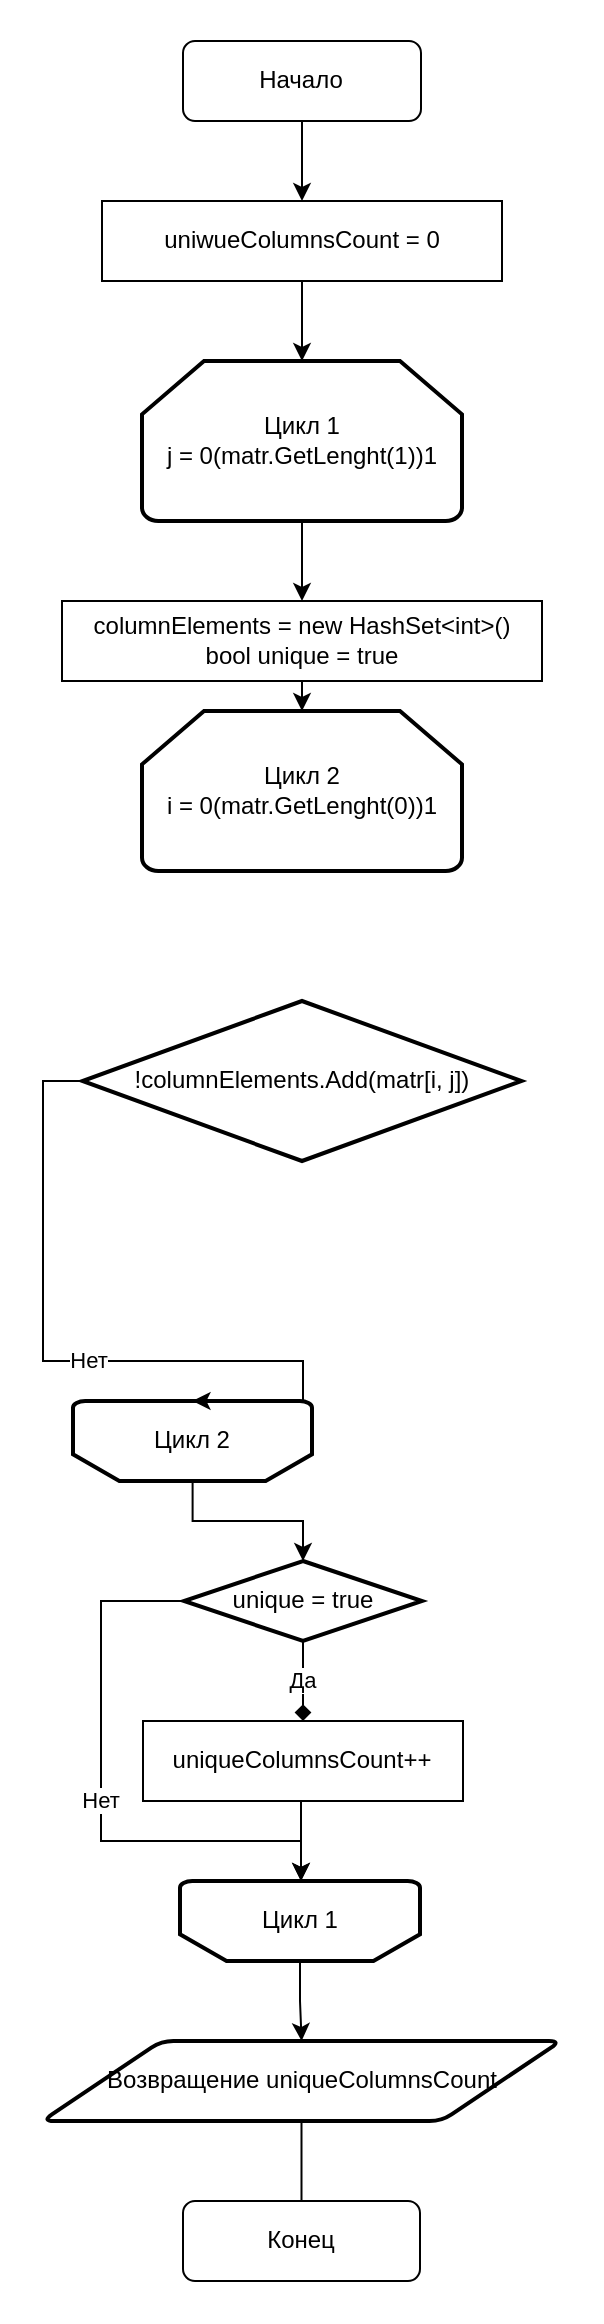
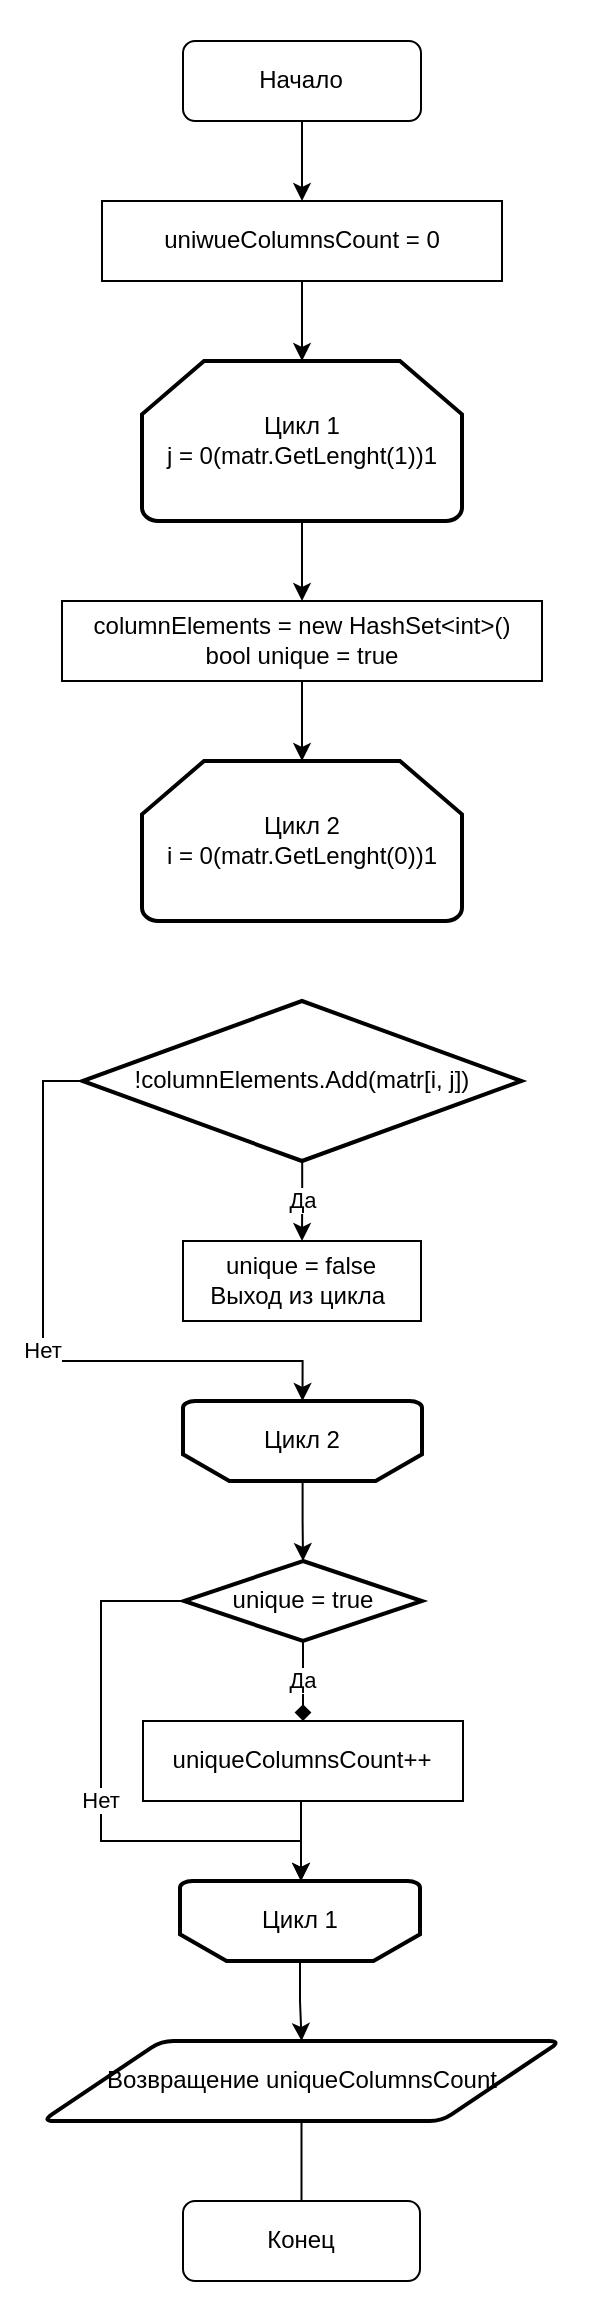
  <mxCell id="0" />
  <mxCell id="1" parent="0" />
  <mxCell id="2" style="edgeStyle=orthogonalEdgeStyle;rounded=0;orthogonalLoop=1;jettySize=auto;html=1;exitX=0.5;exitY=1;exitDx=0;exitDy=0;entryX=0.5;entryY=0;entryDx=0;entryDy=0;" edge="1" parent="1" source="3" target="4"><mxGeometry relative="1" as="geometry" /></mxCell>
  <mxCell id="3" value="Начало" style="rounded=1;whiteSpace=wrap;html=1;" vertex="1" parent="1"><mxGeometry x="91" y="20" width="119" height="40" as="geometry" /></mxCell>
  <mxCell id="4" value="uniwueColumnsCount = 0" style="rounded=0;whiteSpace=wrap;html=1;" vertex="1" parent="1"><mxGeometry x="50.5" y="100" width="200" height="40" as="geometry" /></mxCell>
  <mxCell id="5" value="" style="edgeStyle=orthogonalEdgeStyle;rounded=0;orthogonalLoop=1;jettySize=auto;html=1;" edge="1" parent="1" source="6" target="8"><mxGeometry relative="1" as="geometry" /></mxCell>
  <mxCell id="6" value="Цикл 1&lt;div&gt;j = 0(matr.GetLenght(1))1&lt;/div&gt;" style="strokeWidth=2;html=1;shape=mxgraph.flowchart.loop_limit;whiteSpace=wrap;" vertex="1" parent="1"><mxGeometry x="70.5" y="180" width="160" height="80" as="geometry" /></mxCell>
  <mxCell id="7" value="" style="edgeStyle=orthogonalEdgeStyle;rounded=0;orthogonalLoop=1;jettySize=auto;html=1;" edge="1" parent="1" source="8" target="9"><mxGeometry relative="1" as="geometry" /></mxCell>
  <mxCell id="8" value="columnElements = new HashSet&amp;lt;int&amp;gt;()&lt;div&gt;bool unique = true&lt;/div&gt;" style="rounded=0;whiteSpace=wrap;html=1;" vertex="1" parent="1"><mxGeometry x="30.5" y="300" width="240" height="40" as="geometry" /></mxCell>
- <mxCell id="9" value="Цикл 2&lt;div&gt;i = 0(&lt;span style=&quot;background-color: initial;&quot;&gt;matr.GetLenght(0))1&lt;/span&gt;&lt;/div&gt;" style="strokeWidth=2;html=1;shape=mxgraph.flowchart.loop_limit;whiteSpace=wrap;direction=east;" vertex="1" parent="1"><mxGeometry x="70.5" y="355" width="160" height="80" as="geometry" /></mxCell>
+ <mxCell id="9" value="Цикл 2&lt;div&gt;i = 0(&lt;span style=&quot;background-color: initial;&quot;&gt;matr.GetLenght(0))1&lt;/span&gt;&lt;/div&gt;" style="strokeWidth=2;html=1;shape=mxgraph.flowchart.loop_limit;whiteSpace=wrap;direction=east;" vertex="1" parent="1"><mxGeometry x="70.5" y="380" width="160" height="80" as="geometry" /></mxCell>
+ <mxCell id="10" value="Да" style="edgeStyle=orthogonalEdgeStyle;rounded=0;orthogonalLoop=1;jettySize=auto;html=1;" edge="1" parent="1" source="11" target="12"><mxGeometry relative="1" as="geometry" /></mxCell>
  <mxCell id="11" value="!columnElements.Add(matr[i, j])" style="strokeWidth=2;html=1;shape=mxgraph.flowchart.decision;whiteSpace=wrap;" vertex="1" parent="1"><mxGeometry x="40.75" y="500" width="219.5" height="80" as="geometry" /></mxCell>
+ <mxCell id="12" value="unique = false&lt;div&gt;Выход из цикла&amp;nbsp;&lt;/div&gt;" style="rounded=0;whiteSpace=wrap;html=1;" vertex="1" parent="1"><mxGeometry x="91" y="620" width="119" height="40" as="geometry" /></mxCell>
  <mxCell id="13" value="" style="edgeStyle=orthogonalEdgeStyle;rounded=0;orthogonalLoop=1;jettySize=auto;html=1;" edge="1" parent="1" source="14" target="17"><mxGeometry relative="1" as="geometry" /></mxCell>
- <mxCell id="14" value="Цикл 2" style="strokeWidth=2;html=1;shape=mxgraph.flowchart.loop_limit;whiteSpace=wrap;direction=west;" vertex="1" parent="1"><mxGeometry x="36" y="700" width="119.5" height="40" as="geometry" /></mxCell>
+ <mxCell id="14" value="Цикл 2" style="strokeWidth=2;html=1;shape=mxgraph.flowchart.loop_limit;whiteSpace=wrap;direction=west;" vertex="1" parent="1"><mxGeometry x="91" y="700" width="119.5" height="40" as="geometry" /></mxCell>
  <mxCell id="15" value="Да" style="edgeStyle=orthogonalEdgeStyle;rounded=0;orthogonalLoop=1;jettySize=auto;html=1;endArrow=diamond;" edge="1" parent="1" source="17" target="25"><mxGeometry relative="1" as="geometry" /></mxCell>
  <mxCell id="16" value="Нет" style="edgeStyle=orthogonalEdgeStyle;rounded=0;orthogonalLoop=1;jettySize=auto;html=1;exitX=0;exitY=0.5;exitDx=0;exitDy=0;exitPerimeter=0;" edge="1" parent="1" source="17"><mxGeometry relative="1" as="geometry"><mxPoint x="150" y="940" as="targetPoint" /><Array as="points"><mxPoint x="50" y="800" /><mxPoint x="50" y="920" /><mxPoint x="150" y="920" /></Array></mxGeometry></mxCell>
  <mxCell id="17" value="unique = true" style="strokeWidth=2;html=1;shape=mxgraph.flowchart.decision;whiteSpace=wrap;" vertex="1" parent="1"><mxGeometry x="91.5" y="780" width="119" height="40" as="geometry" /></mxCell>
  <mxCell id="18" value="" style="edgeStyle=orthogonalEdgeStyle;rounded=0;orthogonalLoop=1;jettySize=auto;html=1;" edge="1" parent="1" source="19" target="21"><mxGeometry relative="1" as="geometry" /></mxCell>
  <mxCell id="19" value="Цикл 1" style="strokeWidth=2;html=1;shape=mxgraph.flowchart.loop_limit;whiteSpace=wrap;direction=west;" vertex="1" parent="1"><mxGeometry x="89.5" y="940" width="120" height="40" as="geometry" /></mxCell>
  <mxCell id="20" value="" style="edgeStyle=orthogonalEdgeStyle;rounded=0;orthogonalLoop=1;jettySize=auto;html=1;endArrow=none;" edge="1" parent="1" source="21" target="22"><mxGeometry relative="1" as="geometry" /></mxCell>
  <mxCell id="21" value="Возвращение&amp;nbsp;uniqueColumnsCount" style="shape=parallelogram;html=1;strokeWidth=2;perimeter=parallelogramPerimeter;whiteSpace=wrap;rounded=1;arcSize=12;size=0.23;" vertex="1" parent="1"><mxGeometry x="20.5" y="1020" width="259.5" height="40" as="geometry" /></mxCell>
  <mxCell id="22" value="Конец" style="rounded=1;whiteSpace=wrap;html=1;" vertex="1" parent="1"><mxGeometry x="91" y="1100" width="118.5" height="40" as="geometry" /></mxCell>
  <mxCell id="23" style="edgeStyle=orthogonalEdgeStyle;rounded=0;orthogonalLoop=1;jettySize=auto;html=1;exitX=0.5;exitY=1;exitDx=0;exitDy=0;entryX=0.5;entryY=0;entryDx=0;entryDy=0;entryPerimeter=0;" edge="1" parent="1" source="4" target="6"><mxGeometry relative="1" as="geometry" /></mxCell>
  <mxCell id="24" value="" style="edgeStyle=orthogonalEdgeStyle;rounded=0;orthogonalLoop=1;jettySize=auto;html=1;exitX=0.5;exitY=1;exitDx=0;exitDy=0;" edge="1" parent="1" source="25" target="19"><mxGeometry relative="1" as="geometry"><Array as="points"><mxPoint x="150" y="900" /></Array></mxGeometry></mxCell>
  <mxCell id="25" value="uniqueColumnsCount++" style="rounded=0;whiteSpace=wrap;html=1;" vertex="1" parent="1"><mxGeometry x="71" y="860" width="160" height="40" as="geometry" /></mxCell>
  <mxCell id="26" value="Нет" style="edgeStyle=orthogonalEdgeStyle;rounded=0;orthogonalLoop=1;jettySize=auto;html=1;exitX=0;exitY=0.5;exitDx=0;exitDy=0;exitPerimeter=0;entryX=0.5;entryY=1;entryDx=0;entryDy=0;entryPerimeter=0;" edge="1" parent="1" source="11" target="14"><mxGeometry relative="1" as="geometry"><Array as="points"><mxPoint x="21" y="540" /><mxPoint x="21" y="680" /><mxPoint x="151" y="680" /></Array></mxGeometry></mxCell>
